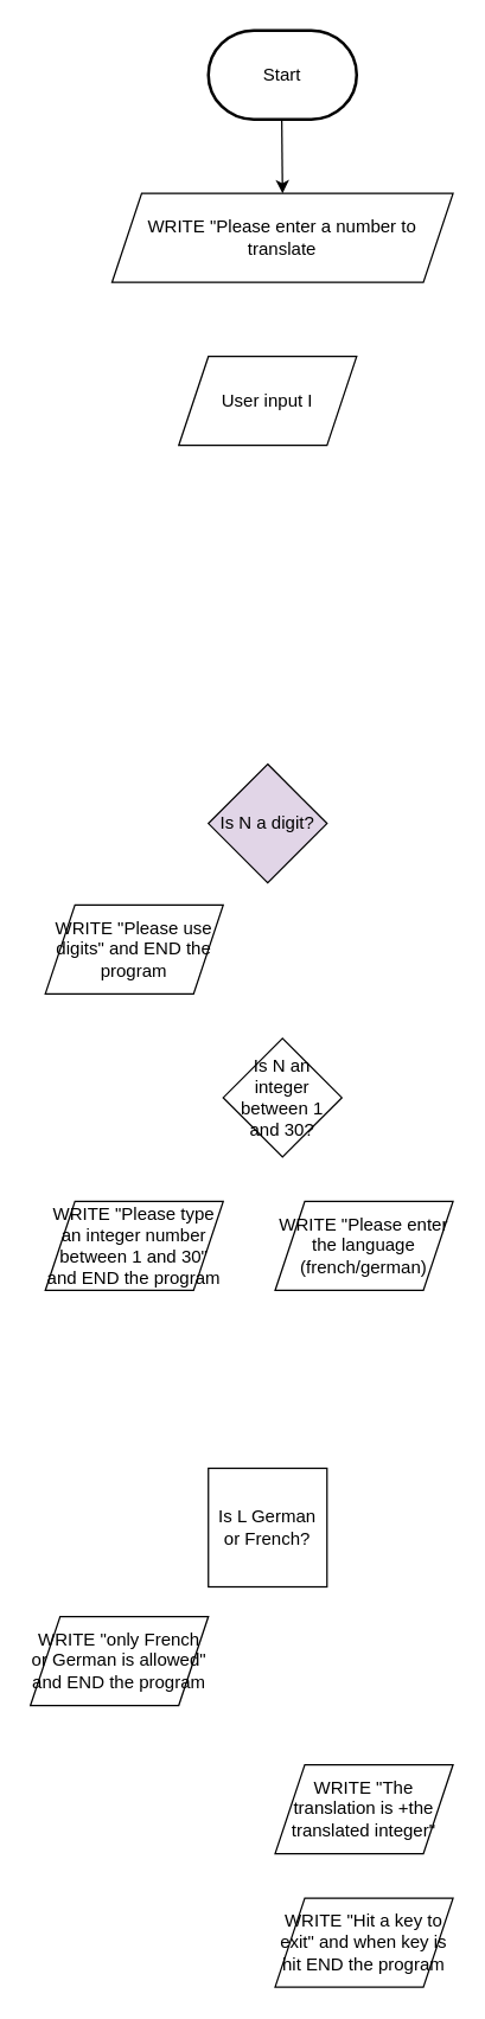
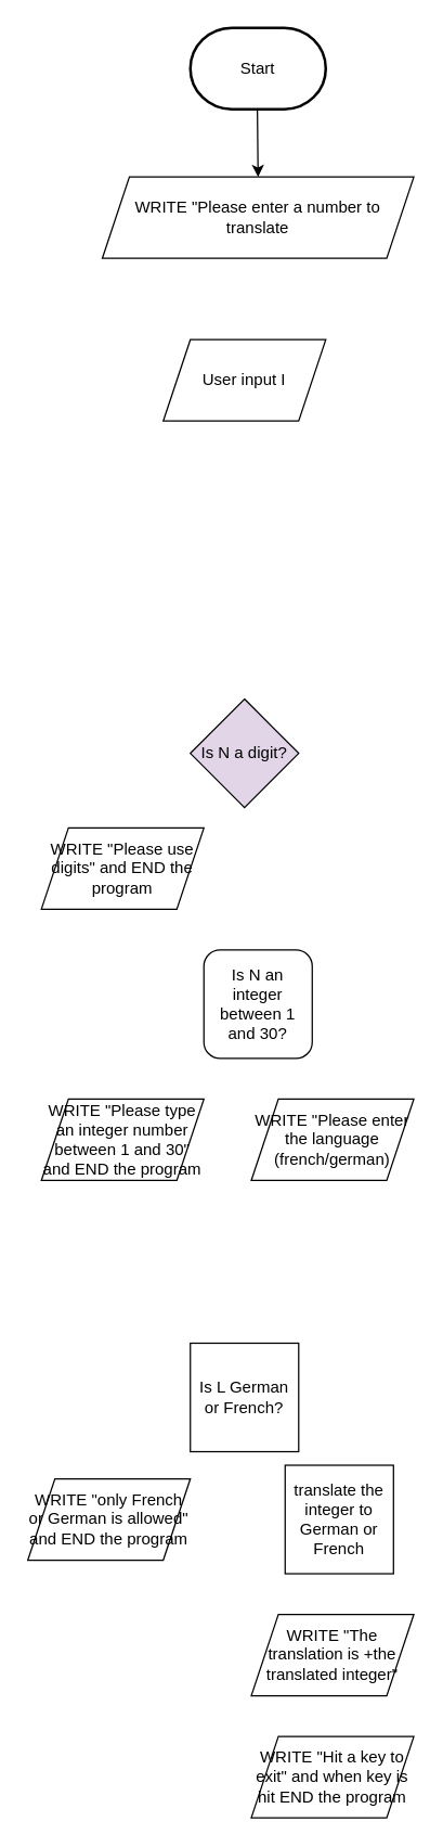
  <mxCell id="0" />
  <mxCell id="1" parent="0" />
  <mxCell id="2" value="Start" style="strokeWidth=2;html=1;shape=mxgraph.flowchart.terminator;whiteSpace=wrap;" vertex="1" parent="1"><mxGeometry x="140" y="20" width="100" height="60" as="geometry" /></mxCell>
  <mxCell id="3" value="" style="endArrow=classic;html=1;rounded=0;" edge="1" parent="1"><mxGeometry width="50" height="50" relative="1" as="geometry"><mxPoint x="189.5" y="80" as="sourcePoint" /><mxPoint x="190" y="130" as="targetPoint" /></mxGeometry></mxCell>
  <mxCell id="4" value="WRITE &quot;Please enter a number to translate" style="shape=parallelogram;perimeter=parallelogramPerimeter;whiteSpace=wrap;html=1;fixedSize=1;" vertex="1" parent="1"><mxGeometry x="75" y="130" width="230" height="60" as="geometry" /></mxCell>
- <mxCell id="5" value="User input I" style="shape=parallelogram;perimeter=parallelogramPerimeter;whiteSpace=wrap;html=1;fixedSize=1;" vertex="1" parent="1"><mxGeometry x="120" y="240" width="120" height="60" as="geometry" /></mxCell>
+ <mxCell id="5" value="User input I" style="shape=parallelogram;perimeter=parallelogramPerimeter;whiteSpace=wrap;html=1;fixedSize=1;" vertex="1" parent="1"><mxGeometry x="120" y="250" width="120" height="60" as="geometry" /></mxCell>
  <mxCell id="6" value="Is N a digit?" style="rhombus;whiteSpace=wrap;html=1;fillColor=#e1d5e7;" vertex="1" parent="1"><mxGeometry x="140" y="515" width="80" height="80" as="geometry" /></mxCell>
  <mxCell id="7" value="WRITE &quot;Please use digits&quot; and END the program" style="shape=parallelogram;perimeter=parallelogramPerimeter;whiteSpace=wrap;html=1;fixedSize=1;" vertex="1" parent="1"><mxGeometry x="30" y="610" width="120" height="60" as="geometry" /></mxCell>
- <mxCell id="8" value="Is N an integer between 1 and 30?" style="rhombus;whiteSpace=wrap;html=1;" vertex="1" parent="1"><mxGeometry x="150" y="700" width="80" height="80" as="geometry" /></mxCell>
+ <mxCell id="8" value="Is N an integer between 1 and 30?" style="whiteSpace=wrap;html=1;rounded=1;" vertex="1" parent="1"><mxGeometry x="150" y="700" width="80" height="80" as="geometry" /></mxCell>
  <mxCell id="9" value="WRITE &quot;Please type an integer number between 1 and 30&quot; and END the program" style="shape=parallelogram;perimeter=parallelogramPerimeter;whiteSpace=wrap;html=1;fixedSize=1;" vertex="1" parent="1"><mxGeometry x="30" y="810" width="120" height="60" as="geometry" /></mxCell>
  <mxCell id="10" value="WRITE &quot;Please enter the language (french/german)" style="shape=parallelogram;perimeter=parallelogramPerimeter;whiteSpace=wrap;html=1;fixedSize=1;" vertex="1" parent="1"><mxGeometry x="185" y="810" width="120" height="60" as="geometry" /></mxCell>
  <mxCell id="11" value="Is L German or French?" style="whiteSpace=wrap;html=1;rounded=0;" vertex="1" parent="1"><mxGeometry x="140" y="990" width="80" height="80" as="geometry" /></mxCell>
  <mxCell id="12" value="WRITE &quot;only French or German is allowed&quot; and END the program" style="shape=parallelogram;perimeter=parallelogramPerimeter;whiteSpace=wrap;html=1;fixedSize=1;" vertex="1" parent="1"><mxGeometry x="20" y="1090" width="120" height="60" as="geometry" /></mxCell>
+ <mxCell id="13" value="translate the integer to German or French" style="whiteSpace=wrap;html=1;aspect=fixed;" vertex="1" parent="1"><mxGeometry x="210" y="1080" width="80" height="80" as="geometry" /></mxCell>
  <mxCell id="14" value="WRITE &quot;The translation is +the translated integer&quot;" style="shape=parallelogram;perimeter=parallelogramPerimeter;whiteSpace=wrap;html=1;fixedSize=1;" vertex="1" parent="1"><mxGeometry x="185" y="1190" width="120" height="60" as="geometry" /></mxCell>
  <mxCell id="15" value="WRITE &quot;Hit a key to exit&quot; and when key is hit END the program" style="shape=parallelogram;perimeter=parallelogramPerimeter;whiteSpace=wrap;html=1;fixedSize=1;" vertex="1" parent="1"><mxGeometry x="185" y="1280" width="120" height="60" as="geometry" /></mxCell>
